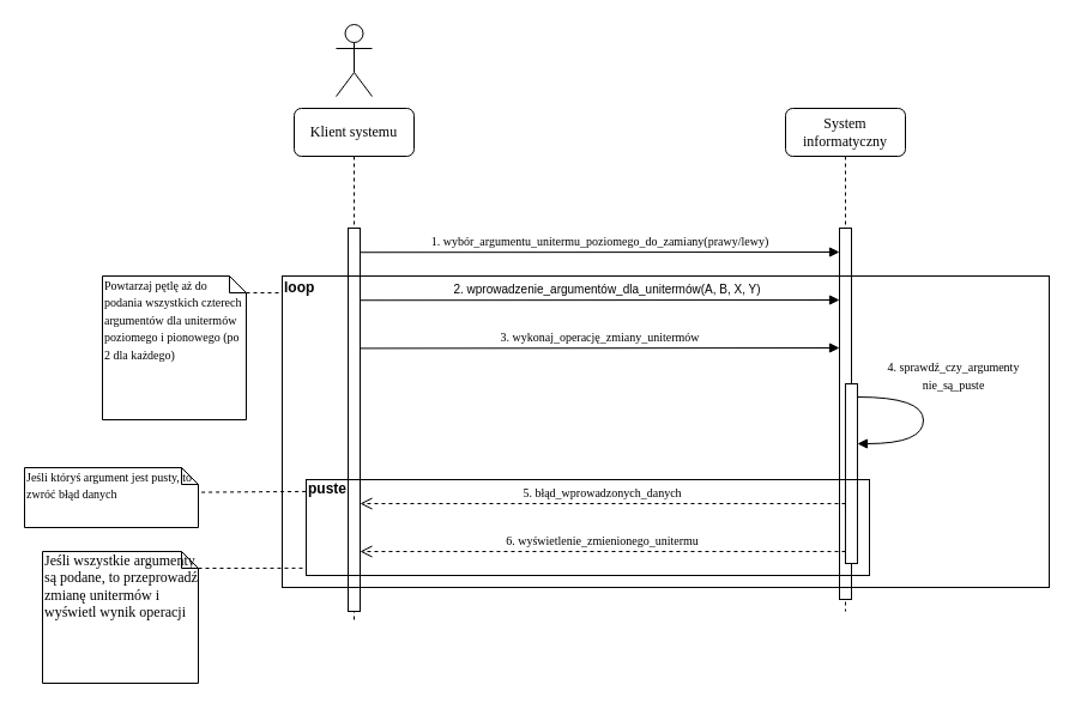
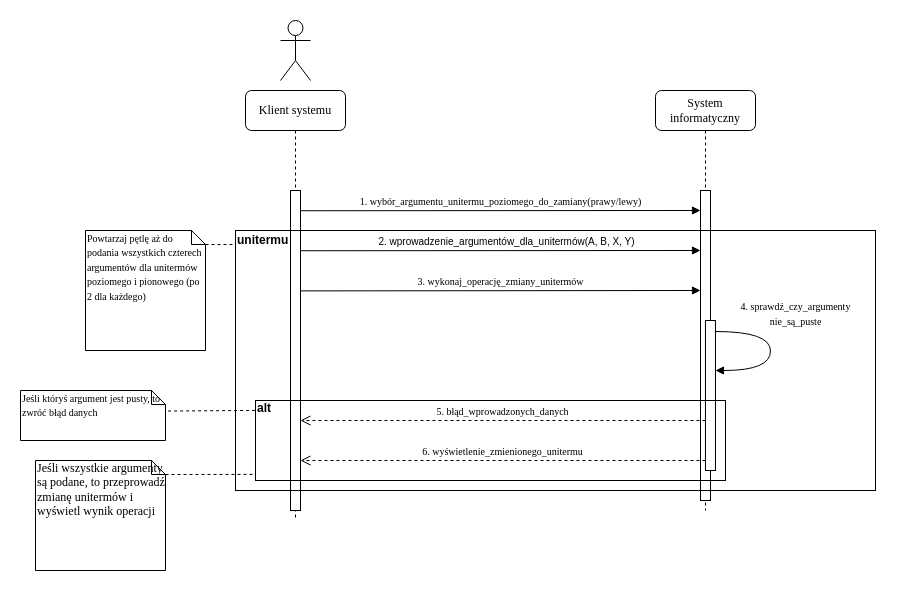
  <mxCell id="0" />
  <mxCell id="1" parent="0" />
  <mxCell id="2" value="System informatyczny" style="shape=umlLifeline;perimeter=lifelinePerimeter;whiteSpace=wrap;html=1;container=1;collapsible=0;recursiveResize=0;outlineConnect=0;rounded=1;shadow=0;comic=0;labelBackgroundColor=none;strokeWidth=1;fontFamily=Verdana;fontSize=12;align=center;" vertex="1" parent="1"><mxGeometry x="655" y="90" width="100" height="420" as="geometry" /></mxCell>
  <mxCell id="3" value="" style="html=1;points=[];perimeter=orthogonalPerimeter;rounded=0;shadow=0;comic=0;labelBackgroundColor=none;strokeWidth=1;fontFamily=Verdana;fontSize=12;align=center;" vertex="1" parent="2"><mxGeometry x="45" y="100" width="10" height="310" as="geometry" /></mxCell>
  <mxCell id="4" value="" style="html=1;points=[];perimeter=orthogonalPerimeter;rounded=0;shadow=0;comic=0;labelBackgroundColor=none;strokeWidth=1;fontFamily=Verdana;fontSize=12;align=center;" vertex="1" parent="2"><mxGeometry x="49.97" y="230" width="10" height="150" as="geometry" /></mxCell>
  <mxCell id="5" value="&lt;font style=&quot;font-size: 10px;&quot;&gt;5. błąd_wprowadzonych_danych&lt;br&gt;&lt;/font&gt;" style="html=1;verticalAlign=bottom;endArrow=open;dashed=1;endSize=8;labelBackgroundColor=none;fontFamily=Verdana;fontSize=12;elbow=vertical;" edge="1" parent="2"><mxGeometry relative="1" as="geometry"><mxPoint x="-355.03" y="330" as="targetPoint" /><mxPoint x="49.97" y="330" as="sourcePoint" /></mxGeometry></mxCell>
  <mxCell id="6" value="&lt;font style=&quot;font-size: 10px;&quot;&gt;6. wyświetlenie_zmienionego_unitermu&lt;br&gt;&lt;/font&gt;" style="html=1;verticalAlign=bottom;endArrow=open;dashed=1;endSize=8;labelBackgroundColor=none;fontFamily=Verdana;fontSize=12;elbow=vertical;" edge="1" parent="2"><mxGeometry relative="1" as="geometry"><mxPoint x="-355.03" y="370" as="targetPoint" /><mxPoint x="49.97" y="370" as="sourcePoint" /></mxGeometry></mxCell>
  <mxCell id="7" value="&lt;div&gt;&lt;font style=&quot;font-size: 10px;&quot;&gt;4. sprawdź_czy_argumenty&lt;/font&gt;&lt;/div&gt;&lt;div&gt;&lt;font style=&quot;font-size: 10px;&quot;&gt;nie_są_puste&lt;/font&gt;&lt;/div&gt;" style="html=1;verticalAlign=bottom;endArrow=block;labelBackgroundColor=none;fontFamily=Verdana;fontSize=12;elbow=vertical;edgeStyle=orthogonalEdgeStyle;curved=1;" edge="1" parent="2"><mxGeometry x="-0.262" y="25" relative="1" as="geometry"><mxPoint x="59.97" y="241" as="sourcePoint" /><mxPoint x="59.97" y="280" as="targetPoint" /><Array as="points"><mxPoint x="114.97" y="241" /><mxPoint x="114.97" y="280" /></Array><mxPoint y="-1" as="offset" /></mxGeometry></mxCell>
  <mxCell id="8" value="&lt;div&gt;Klient systemu&lt;/div&gt;" style="shape=umlLifeline;perimeter=lifelinePerimeter;whiteSpace=wrap;html=1;container=1;collapsible=0;recursiveResize=0;outlineConnect=0;rounded=1;shadow=0;comic=0;labelBackgroundColor=none;strokeWidth=1;fontFamily=Verdana;fontSize=12;align=center;" vertex="1" parent="1"><mxGeometry x="245" y="90" width="100" height="430" as="geometry" /></mxCell>
  <mxCell id="9" value="" style="html=1;points=[];perimeter=orthogonalPerimeter;rounded=0;shadow=0;comic=0;labelBackgroundColor=none;strokeWidth=1;fontFamily=Verdana;fontSize=12;align=center;" vertex="1" parent="8"><mxGeometry x="45" y="100" width="10" height="320" as="geometry" /></mxCell>
  <mxCell id="10" value="&lt;font style=&quot;font-size: 10px;&quot;&gt;1. wybór_argumentu_unitermu_poziomego_do_zamiany(prawy/lewy)&lt;br&gt;&lt;/font&gt;" style="html=1;verticalAlign=bottom;endArrow=block;entryX=0;entryY=0;labelBackgroundColor=none;fontFamily=Verdana;fontSize=12;edgeStyle=elbowEdgeStyle;elbow=vertical;" edge="1" parent="1"><mxGeometry relative="1" as="geometry"><mxPoint x="300" y="210.243" as="sourcePoint" /><mxPoint x="700" y="210" as="targetPoint" /></mxGeometry></mxCell>
  <mxCell id="11" value="" style="shape=umlActor;verticalLabelPosition=bottom;verticalAlign=top;html=1;outlineConnect=0;" vertex="1" parent="1"><mxGeometry x="280" y="20" width="30" height="60" as="geometry" /></mxCell>
  <mxCell id="12" value="" style="html=1;verticalAlign=bottom;endArrow=block;entryX=0;entryY=0;labelBackgroundColor=none;fontFamily=Verdana;fontSize=12;edgeStyle=elbowEdgeStyle;elbow=vertical;" edge="1" parent="1"><mxGeometry relative="1" as="geometry"><mxPoint x="300" y="250.243" as="sourcePoint" /><mxPoint x="700" y="250" as="targetPoint" /></mxGeometry></mxCell>
  <mxCell id="13" value="&lt;font style=&quot;font-size: 10px;&quot;&gt;2. wprowadzenie_argumentów_dla_unitermów(A, B, X, Y)&lt;br&gt;&lt;/font&gt;" style="edgeLabel;html=1;align=center;verticalAlign=middle;resizable=0;points=[];" vertex="1" connectable="0" parent="12"><mxGeometry x="-0.212" y="-3" relative="1" as="geometry"><mxPoint x="48" y="-13" as="offset" /></mxGeometry></mxCell>
  <mxCell id="14" value="&lt;font style=&quot;font-size: 10px;&quot;&gt;3. wykonaj_operację_zmiany_unitermów&lt;/font&gt;" style="html=1;verticalAlign=bottom;endArrow=block;entryX=0;entryY=0;labelBackgroundColor=none;fontFamily=Verdana;fontSize=12;edgeStyle=elbowEdgeStyle;elbow=vertical;" edge="1" parent="1"><mxGeometry relative="1" as="geometry"><mxPoint x="300" y="290.403" as="sourcePoint" /><mxPoint x="700" y="290.16" as="targetPoint" /></mxGeometry></mxCell>
- <mxCell id="15" value="&lt;div style=&quot;margin-bottom: 65px;&quot; align=&quot;left&quot;&gt;&lt;b&gt;puste&lt;/b&gt;&lt;/div&gt;" style="rounded=0;whiteSpace=wrap;html=1;fillColor=none;align=left;" vertex="1" parent="1"><mxGeometry x="255" y="400" width="470" height="80" as="geometry" /></mxCell>
- <mxCell id="16" value="&lt;div style=&quot;margin-bottom: 240px;&quot; align=&quot;left&quot;&gt;&lt;b&gt;loop&lt;/b&gt;&lt;/div&gt;" style="rounded=0;whiteSpace=wrap;html=1;fillColor=none;align=left;" vertex="1" parent="1"><mxGeometry x="235" y="230" width="640" height="260" as="geometry" /></mxCell>
+ <mxCell id="15" value="&lt;div style=&quot;margin-bottom: 65px;&quot; align=&quot;left&quot;&gt;&lt;b&gt;alt&lt;/b&gt;&lt;/div&gt;" style="rounded=0;whiteSpace=wrap;html=1;fillColor=none;align=left;" vertex="1" parent="1"><mxGeometry x="255" y="400" width="470" height="80" as="geometry" /></mxCell>
+ <mxCell id="16" value="&lt;div style=&quot;margin-bottom: 240px;&quot; align=&quot;left&quot;&gt;&lt;b&gt;unitermu&lt;/b&gt;&lt;/div&gt;" style="rounded=0;whiteSpace=wrap;html=1;fillColor=none;align=left;" vertex="1" parent="1"><mxGeometry x="235" y="230" width="640" height="260" as="geometry" /></mxCell>
  <mxCell id="17" value="&lt;font style=&quot;font-size: 10px;&quot;&gt;Powtarzaj pętlę aż do podania wszystkich czterech argumentów dla unitermów poziomego i pionowego (po 2 dla każdego)&lt;br&gt;&lt;/font&gt;" style="shape=note;whiteSpace=wrap;html=1;size=14;verticalAlign=top;align=left;spacingTop=-6;rounded=0;shadow=0;comic=0;labelBackgroundColor=none;strokeWidth=1;fontFamily=Verdana;fontSize=12" vertex="1" parent="1"><mxGeometry x="85" y="230" width="120" height="120" as="geometry" /></mxCell>
  <mxCell id="18" value="" style="endArrow=none;dashed=1;html=1;rounded=0;entryX=0;entryY=0.054;entryDx=0;entryDy=0;entryPerimeter=0;exitX=0;exitY=0;exitDx=120;exitDy=14;exitPerimeter=0;" edge="1" parent="1" source="17" target="16"><mxGeometry width="50" height="50" relative="1" as="geometry"><mxPoint x="116" y="320" as="sourcePoint" /><mxPoint x="180" y="320" as="targetPoint" /></mxGeometry></mxCell>
  <mxCell id="19" value="&lt;font style=&quot;font-size: 10px;&quot;&gt;Jeśli któryś argument jest pusty, to zwróć błąd danych&lt;br&gt;&lt;/font&gt;" style="shape=note;whiteSpace=wrap;html=1;size=14;verticalAlign=top;align=left;spacingTop=-6;rounded=0;shadow=0;comic=0;labelBackgroundColor=none;strokeWidth=1;fontFamily=Verdana;fontSize=12" vertex="1" parent="1"><mxGeometry x="20" y="390" width="145" height="50" as="geometry" /></mxCell>
  <mxCell id="20" value="Jeśli wszystkie argumenty są podane, to przeprowadź zmianę unitermów i wyświetl wynik operacji" style="shape=note;whiteSpace=wrap;html=1;size=14;verticalAlign=top;align=left;spacingTop=-6;rounded=0;shadow=0;comic=0;labelBackgroundColor=none;strokeWidth=1;fontFamily=Verdana;fontSize=12" vertex="1" parent="1"><mxGeometry x="35" y="460" width="130" height="110" as="geometry" /></mxCell>
  <mxCell id="21" value="" style="endArrow=none;dashed=1;html=1;rounded=0;exitX=1.018;exitY=0.411;exitDx=0;exitDy=0;exitPerimeter=0;entryX=0.031;entryY=0.692;entryDx=0;entryDy=0;entryPerimeter=0;" edge="1" parent="1" source="19" target="16"><mxGeometry width="50" height="50" relative="1" as="geometry"><mxPoint x="190" y="450" as="sourcePoint" /><mxPoint x="230" y="412" as="targetPoint" /></mxGeometry></mxCell>
  <mxCell id="22" value="" style="endArrow=none;dashed=1;html=1;rounded=0;exitX=0;exitY=0;exitDx=130;exitDy=14;exitPerimeter=0;entryX=0.031;entryY=0.938;entryDx=0;entryDy=0;entryPerimeter=0;" edge="1" parent="1" source="20" target="16"><mxGeometry width="50" height="50" relative="1" as="geometry"><mxPoint x="160" y="422" as="sourcePoint" /><mxPoint x="229" y="452" as="targetPoint" /></mxGeometry></mxCell>
